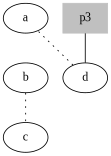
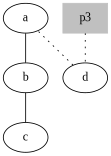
  graph {
    fontname="Liberation Serif"
    node [fontname="Liberation Serif"]
    edge [fontname="Liberation Serif"]
    a
    b
    d
    c
    p3 [color=grey shape=box style=filled]
    subgraph sub_1 {
      rank=1
      a
    }
    subgraph sub_2 {
      rank=same
      b
      d
    }
-   b -- c [style=dotted]
+   a -- b
+   b -- c
    d -- a [style=dotted]
-   p3 -- d [style=solid]
+   p3 -- d [style=dotted]
  }
